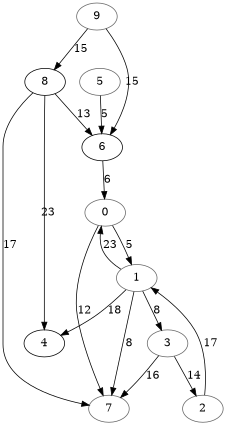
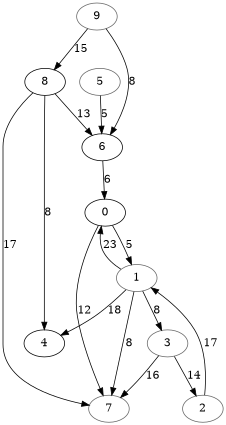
  digraph {
    node [color=gray40]
-   0
+   0 [color=black]
    1
    7
    3
    4 [color=black]
    6 [color=black]
    5
    2
    8 [color=black]
    9
    0 -> 1 [label=5]
    0 -> 7 [label=12]
    1 -> 0 [label=23]
    1 -> 7 [label=8]
    1 -> 3 [label=8]
    1 -> 4 [label=18]
    3 -> 7 [label=16]
    3 -> 2 [label=14]
    6 -> 0 [label=6]
    5 -> 6 [label=5]
    2 -> 1 [label=17]
    8 -> 7 [label=17]
-   8 -> 4 [label=23]
+   8 -> 4 [label=8]
    8 -> 6 [label=13]
-   9 -> 6 [label=15]
+   9 -> 6 [label=8]
    9 -> 8 [label=15]
  }
